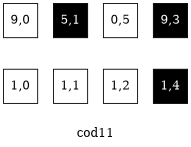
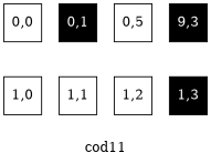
  digraph {
    label=cod11
    node [fillcolor=white fontcolor=black shape=square style=filled group=1]
    edge [dir=none style=invisible]
-   n1 [label="9,0" group=""]
-   n2 [fillcolor=black fontcolor=white label="5,1"]
+   n1 [label="0,0" group=""]
+   n2 [fillcolor=black fontcolor=white label="0,1"]
    n3 [group=2 label="0,5"]
    n4 [fillcolor=black fontcolor=white group=3 label="9,3"]
    n5 [group=0 label="1,0"]
    n6 [label="1,1"]
    n7 [group=2 label="1,2"]
-   n8 [fillcolor=black fontcolor=white group=3 label="1,4"]
+   n8 [fillcolor=black fontcolor=white group=3 label="1,3"]
    subgraph sub_1 {
      rank=same
      n1
      n2
      n3
      n4
    }
    subgraph sub_2 {
      rank=same
      n5
      n6
      n7
      n8
    }
    n1 -> n2
    n1 -> n5
    n2 -> n3
    n3 -> n4
    n5 -> n6
    n6 -> n7
    n7 -> n8
  }
